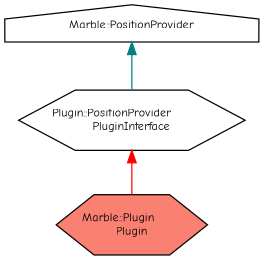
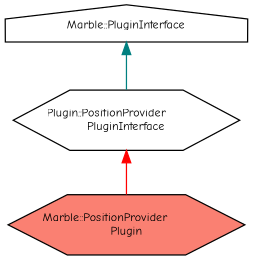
  digraph {
    fontname="Comic Neue"
    node [color=black fillcolor=white fontname="Comic Neue" fontsize=10 shape=hexagon style=filled]
    edge [dir=back fontname="Comic Neue" fontsize=10 labelfontname=Helvetica labelfontsize=10 style=solid]
    n1 [fontcolor=black height=0.2 label="Plugin::PositionProvider\lPluginInterface" width=0.4]
-   n2 [fillcolor=salmon height=0.2 label="Marble::Plugin\lPlugin" width=0.4]
-   n3 [height=0.2 label="Marble::PositionProvider" shape=house width=0.4]
+   n2 [fillcolor=salmon height=0.2 label="Marble::PositionProvider\lPlugin" width=0.4]
+   n3 [height=0.2 label="Marble::PluginInterface" shape=house width=0.4]
    n1 -> n2 [color=red]
    n3 -> n1 [color=teal]
  }
